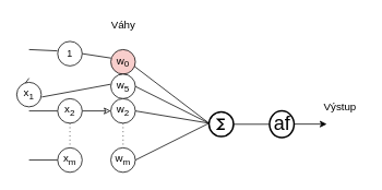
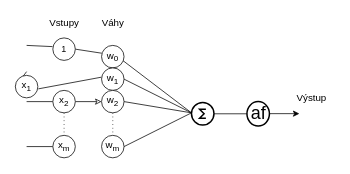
  <mxCell id="0" />
  <mxCell id="1" parent="0" />
  <mxCell id="2" style="rounded=0;orthogonalLoop=1;jettySize=auto;html=1;exitX=1;exitY=0.5;exitDx=0;exitDy=0;entryX=0.007;entryY=0.347;entryDx=0;entryDy=0;endArrow=none;endFill=0;entryPerimeter=0;" parent="1" source="4" target="15" edge="1"><mxGeometry relative="1" as="geometry" /></mxCell>
  <mxCell id="3" style="edgeStyle=none;rounded=0;orthogonalLoop=1;jettySize=auto;html=1;exitX=-0.013;exitY=0.387;exitDx=0;exitDy=0;endArrow=none;endFill=0;exitPerimeter=0;" parent="1" source="4" edge="1"><mxGeometry relative="1" as="geometry"><mxPoint x="35" y="60" as="targetPoint" /></mxGeometry></mxCell>
  <mxCell id="4" value="1" style="ellipse;whiteSpace=wrap;html=1;aspect=fixed;" parent="1" vertex="1"><mxGeometry x="70" y="50" width="30" height="30" as="geometry" /></mxCell>
  <mxCell id="5" style="edgeStyle=none;rounded=0;orthogonalLoop=1;jettySize=auto;html=1;exitX=0;exitY=0.5;exitDx=0;exitDy=0;endArrow=none;endFill=0;" parent="1" source="6" edge="1"><mxGeometry relative="1" as="geometry"><mxPoint x="35" y="195" as="targetPoint" /></mxGeometry></mxCell>
  <mxCell id="6" value="&lt;font style=&quot;font-size: 13px&quot;&gt;x&lt;sub&gt;m&lt;/sub&gt;&lt;/font&gt;" style="ellipse;whiteSpace=wrap;html=1;aspect=fixed;" parent="1" vertex="1"><mxGeometry x="70" y="180" width="30" height="30" as="geometry" /></mxCell>
  <mxCell id="7" style="edgeStyle=none;rounded=0;orthogonalLoop=1;jettySize=auto;html=1;exitX=1.02;exitY=0.6;exitDx=0;exitDy=0;endArrow=none;endFill=0;exitPerimeter=0;entryX=-0.007;entryY=0.413;entryDx=0;entryDy=0;entryPerimeter=0;" parent="1" source="9" target="19" edge="1"><mxGeometry relative="1" as="geometry"><mxPoint x="134" y="120" as="targetPoint" /></mxGeometry></mxCell>
  <mxCell id="8" style="edgeStyle=none;rounded=0;orthogonalLoop=1;jettySize=auto;html=1;exitX=0;exitY=0.5;exitDx=0;exitDy=0;endArrow=none;endFill=0;" parent="1" source="9" edge="1"><mxGeometry relative="1" as="geometry"><mxPoint x="35" y="95" as="targetPoint" /></mxGeometry></mxCell>
  <mxCell id="9" value="&lt;font style=&quot;font-size: 13px&quot;&gt;x&lt;sub&gt;1&lt;/sub&gt;&lt;/font&gt;" style="ellipse;whiteSpace=wrap;html=1;aspect=fixed;" parent="1" vertex="1"><mxGeometry x="20" y="100" width="30" height="30" as="geometry" /></mxCell>
  <mxCell id="10" style="edgeStyle=none;rounded=0;orthogonalLoop=1;jettySize=auto;html=1;exitX=1;exitY=0.5;exitDx=0;exitDy=0;entryX=0;entryY=0.5;entryDx=0;entryDy=0;endArrow=classic;endFill=0;" parent="1" source="13" target="22" edge="1"><mxGeometry relative="1" as="geometry" /></mxCell>
  <mxCell id="11" style="edgeStyle=none;rounded=0;orthogonalLoop=1;jettySize=auto;html=1;exitX=0;exitY=0.5;exitDx=0;exitDy=0;endArrow=none;endFill=0;" parent="1" source="13" edge="1"><mxGeometry relative="1" as="geometry"><mxPoint x="35" y="135" as="targetPoint" /></mxGeometry></mxCell>
  <mxCell id="12" style="edgeStyle=none;rounded=0;orthogonalLoop=1;jettySize=auto;html=1;exitX=0.5;exitY=1;exitDx=0;exitDy=0;endArrow=none;endFill=0;dashed=1;dashPattern=1 4;" parent="1" source="13" target="6" edge="1"><mxGeometry relative="1" as="geometry" /></mxCell>
  <mxCell id="13" value="&lt;font style=&quot;font-size: 13px&quot;&gt;x&lt;sub&gt;2&lt;/sub&gt;&lt;/font&gt;" style="ellipse;whiteSpace=wrap;html=1;aspect=fixed;" parent="1" vertex="1"><mxGeometry x="70" y="120" width="30" height="30" as="geometry" /></mxCell>
  <mxCell id="14" style="edgeStyle=none;rounded=0;orthogonalLoop=1;jettySize=auto;html=1;exitX=0.94;exitY=0.667;exitDx=0;exitDy=0;entryX=0;entryY=0.5;entryDx=0;entryDy=0;endArrow=none;endFill=0;exitPerimeter=0;" parent="1" source="15" edge="1"><mxGeometry relative="1" as="geometry"><mxPoint x="255" y="150" as="targetPoint" /></mxGeometry></mxCell>
- <mxCell id="15" value="&lt;font style=&quot;font-size: 13px&quot;&gt;w&lt;sub&gt;0&lt;/sub&gt;&lt;/font&gt;" style="ellipse;whiteSpace=wrap;html=1;aspect=fixed;fillColor=#f8cecc;" parent="1" vertex="1"><mxGeometry x="135" y="60" width="30" height="30" as="geometry" /></mxCell>
+ <mxCell id="15" value="&lt;font style=&quot;font-size: 13px&quot;&gt;w&lt;sub&gt;0&lt;/sub&gt;&lt;/font&gt;" style="ellipse;whiteSpace=wrap;html=1;aspect=fixed;" parent="1" vertex="1"><mxGeometry x="135" y="60" width="30" height="30" as="geometry" /></mxCell>
  <mxCell id="16" style="edgeStyle=none;rounded=0;orthogonalLoop=1;jettySize=auto;html=1;exitX=1;exitY=0.5;exitDx=0;exitDy=0;endArrow=none;endFill=0;entryX=0;entryY=0.5;entryDx=0;entryDy=0;" parent="1" source="17" edge="1"><mxGeometry relative="1" as="geometry"><mxPoint x="255" y="150" as="targetPoint" /></mxGeometry></mxCell>
  <mxCell id="17" value="&lt;font style=&quot;font-size: 13px&quot;&gt;w&lt;sub&gt;m&lt;/sub&gt;&lt;/font&gt;" style="ellipse;whiteSpace=wrap;html=1;aspect=fixed;" parent="1" vertex="1"><mxGeometry x="135" y="180" width="30" height="30" as="geometry" /></mxCell>
  <mxCell id="18" style="edgeStyle=none;rounded=0;orthogonalLoop=1;jettySize=auto;html=1;exitX=1;exitY=0.5;exitDx=0;exitDy=0;endArrow=none;endFill=0;entryX=0;entryY=0.5;entryDx=0;entryDy=0;" parent="1" source="19" edge="1"><mxGeometry relative="1" as="geometry"><mxPoint x="255" y="150" as="targetPoint" /></mxGeometry></mxCell>
- <mxCell id="19" value="&lt;font style=&quot;font-size: 13px&quot;&gt;w&lt;sub&gt;5&lt;/sub&gt;&lt;/font&gt;" style="ellipse;whiteSpace=wrap;html=1;aspect=fixed;" parent="1" vertex="1"><mxGeometry x="135" y="90" width="30" height="30" as="geometry" /></mxCell>
+ <mxCell id="19" value="&lt;font style=&quot;font-size: 13px&quot;&gt;w&lt;sub&gt;1&lt;/sub&gt;&lt;/font&gt;" style="ellipse;whiteSpace=wrap;html=1;aspect=fixed;" parent="1" vertex="1"><mxGeometry x="135" y="90" width="30" height="30" as="geometry" /></mxCell>
  <mxCell id="20" style="edgeStyle=none;rounded=0;orthogonalLoop=1;jettySize=auto;html=1;exitX=1;exitY=0.5;exitDx=0;exitDy=0;entryX=0;entryY=0.5;entryDx=0;entryDy=0;endArrow=none;endFill=0;" parent="1" source="22" edge="1"><mxGeometry relative="1" as="geometry"><mxPoint x="255" y="150" as="targetPoint" /></mxGeometry></mxCell>
  <mxCell id="21" style="edgeStyle=none;rounded=0;orthogonalLoop=1;jettySize=auto;html=1;exitX=0.5;exitY=1;exitDx=0;exitDy=0;entryX=0.5;entryY=0;entryDx=0;entryDy=0;dashed=1;dashPattern=1 4;endArrow=none;endFill=0;" parent="1" source="22" target="17" edge="1"><mxGeometry relative="1" as="geometry" /></mxCell>
  <mxCell id="22" value="&lt;font style=&quot;font-size: 13px&quot;&gt;w&lt;sub&gt;2&lt;/sub&gt;&lt;/font&gt;" style="ellipse;whiteSpace=wrap;html=1;aspect=fixed;" parent="1" vertex="1"><mxGeometry x="135" y="120" width="30" height="30" as="geometry" /></mxCell>
  <mxCell id="23" style="edgeStyle=none;rounded=0;orthogonalLoop=1;jettySize=auto;html=1;exitX=1;exitY=0.5;exitDx=0;exitDy=0;endArrow=classic;endFill=1;" parent="1" edge="1"><mxGeometry relative="1" as="geometry"><mxPoint x="399" y="151.05" as="targetPoint" /><mxPoint x="359" y="151.05" as="sourcePoint" /></mxGeometry></mxCell>
  <mxCell id="24" style="rounded=0;orthogonalLoop=1;jettySize=auto;html=1;exitX=1;exitY=0.5;exitDx=0;exitDy=0;exitPerimeter=0;entryX=0;entryY=0.5;entryDx=0;entryDy=0;entryPerimeter=0;endArrow=none;endFill=0;" edge="1" parent="1" source="25" target="26"><mxGeometry relative="1" as="geometry" /></mxCell>
  <mxCell id="25" value="" style="verticalLabelPosition=bottom;shadow=0;dashed=0;align=center;html=1;verticalAlign=top;shape=mxgraph.electrical.abstract.sum;strokeWidth=2;" parent="1" vertex="1"><mxGeometry x="255" y="136.25" width="30" height="30" as="geometry" /></mxCell>
  <mxCell id="26" value="af" style="shape=mxgraph.electrical.abstract.function;html=1;shadow=0;dashed=0;align=center;strokeWidth=2;fontSize=24" parent="1" vertex="1"><mxGeometry x="329" y="135" width="30" height="32.5" as="geometry" /></mxCell>
+ <mxCell id="27" value="&lt;font style=&quot;font-size: 13px&quot;&gt;Vstupy&lt;/font&gt;" style="text;html=1;align=center;verticalAlign=middle;resizable=0;points=[];autosize=1;" parent="1" vertex="1"><mxGeometry x="55" y="20" width="60" height="20" as="geometry" /></mxCell>
  <mxCell id="28" value="&lt;font style=&quot;font-size: 13px&quot;&gt;Váhy&lt;/font&gt;" style="text;html=1;align=center;verticalAlign=middle;resizable=0;points=[];autosize=1;" parent="1" vertex="1"><mxGeometry x="125" y="20" width="50" height="20" as="geometry" /></mxCell>
  <mxCell id="29" value="&lt;font style=&quot;font-size: 13px&quot;&gt;Výstup&lt;/font&gt;" style="text;html=1;align=center;verticalAlign=middle;resizable=0;points=[];autosize=1;" parent="1" vertex="1"><mxGeometry x="385" y="120" width="60" height="20" as="geometry" /></mxCell>
